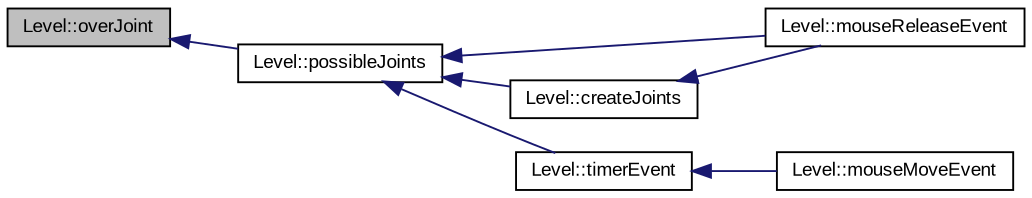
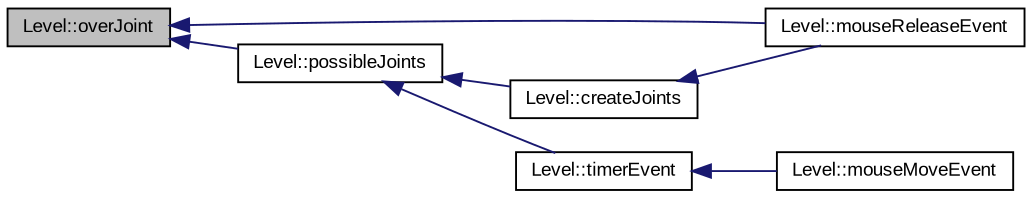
  digraph {
    fontname="Liberation Sans"
    rankdir=LR
    node [color=black fillcolor=white fontname="Liberation Sans" fontsize=10 shape=record style=filled]
    edge [color=midnightblue dir=back fontname="Liberation Sans" fontsize=10 labelfontname=Helvetica labelfontsize=10 style=solid]
    n1 [fillcolor=grey75 fontcolor=black height=0.2 label="Level::overJoint" width=0.4]
    n2 [height=0.2 label="Level::mouseReleaseEvent" width=0.4]
    n3 [height=0.2 label="Level::possibleJoints" width=0.4]
    n4 [height=0.2 label="Level::createJoints" width=0.4]
    n5 [height=0.2 label="Level::timerEvent" width=0.4]
    n6 [height=0.2 label="Level::mouseMoveEvent" width=0.4]
-   n3 -> n2
+   n1 -> n2
    n1 -> n3
    n3 -> n4
    n3 -> n5
    n4 -> n2
    n5 -> n6
  }
